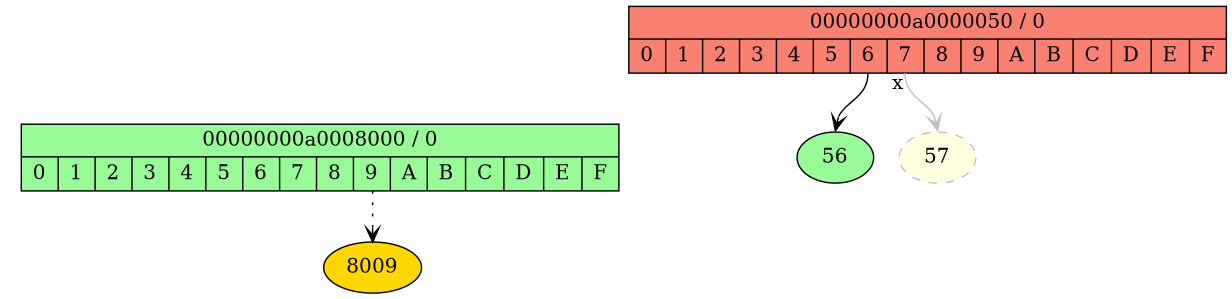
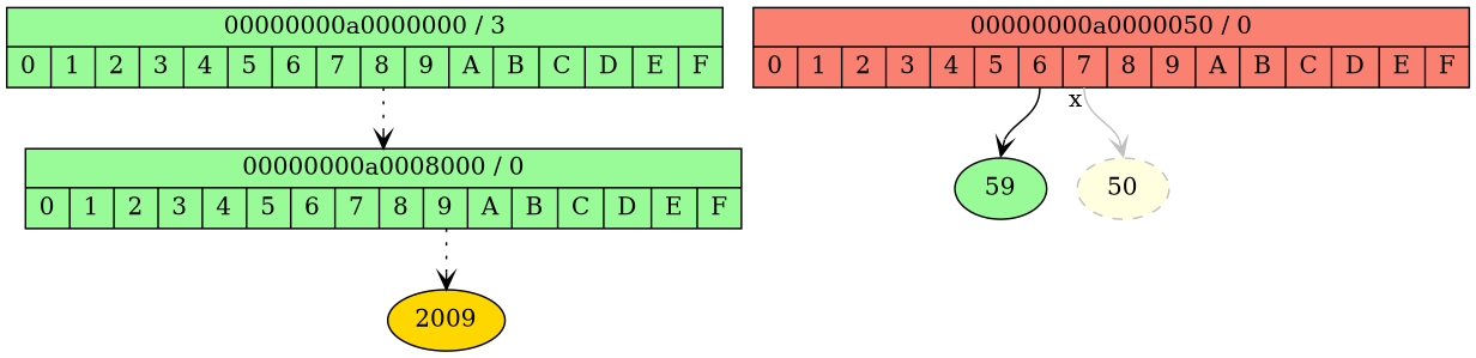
  digraph {
    node [fillcolor=palegreen style=filled]
    edge [arrowhead=vee headport=n style=dotted]
+   n1 [label="{00000000a0000000 / 3|{<0>0|<1>1|<2>2|<3>3|<4>4|<5>5|<6>6|<7>7|<8>8|<9>9|<A>A|<B>B|<C>C|<D>D|<E>E|<F>F}}" shape=record]
    n2 [label="{00000000a0008000 / 0|{<0>0|<1>1|<2>2|<3>3|<4>4|<5>5|<6>6|<7>7|<8>8|<9>9|<A>A|<B>B|<C>C|<D>D|<E>E|<F>F}}" shape=record]
    n3 [fillcolor=salmon label="{00000000a0000050 / 0|{<0>0|<1>1|<2>2|<3>3|<4>4|<5>5|<6>6|<7>7|<8>8|<9>9|<A>A|<B>B|<C>C|<D>D|<E>E|<F>F}}" shape=record]
-   56
-   57 [color=gray fillcolor=lightyellow style="dashed,filled"]
-   8009 [fillcolor=gold]
+   56 [label=59]
+   57 [color=gray fillcolor=lightyellow style="dashed,filled" label=50]
+   8009 [fillcolor=gold label=2009]
+   n1 -> n2 [tailport="8:s"]
    n2 -> 8009 [tailport="9:s"]
    n3 -> 56 [style=solid tailport="6:s"]
    n3 -> 57 [color=gray labelangle=0 labeldistance=0 style=solid taillabel=x tailport="7:s"]
  }
